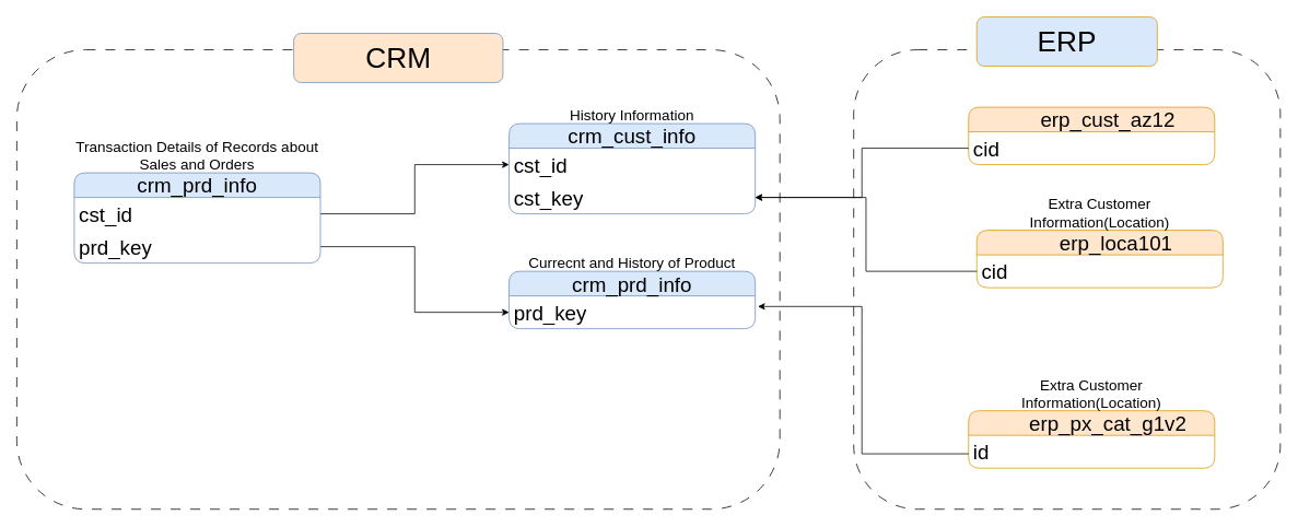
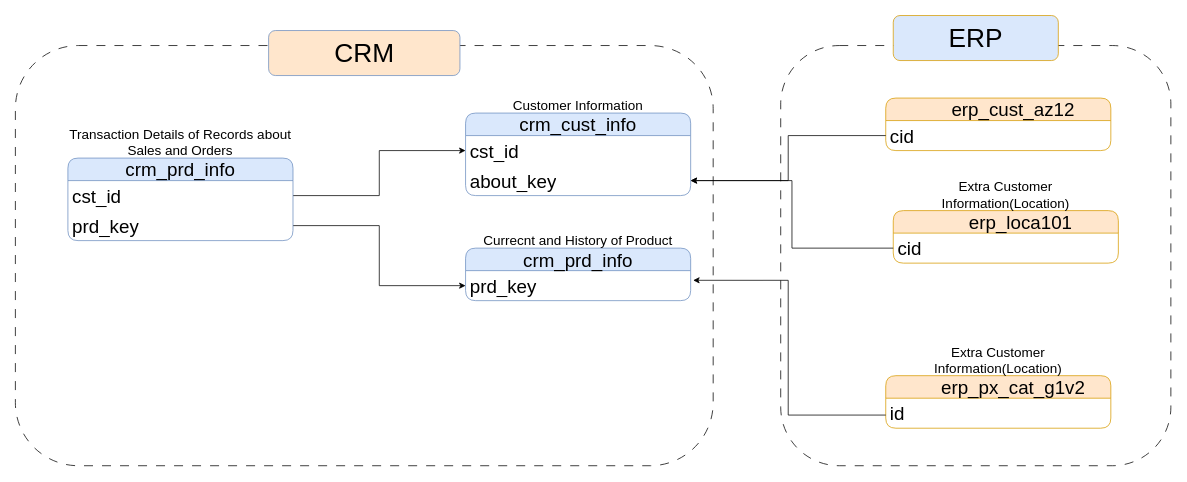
  <mxCell id="0" />
  <mxCell id="1" parent="0" />
  <mxCell id="2" value="" style="group;rounded=1;" vertex="1" connectable="0" parent="1"><mxGeometry x="620" y="120" width="300" height="100" as="geometry" /></mxCell>
  <mxCell id="3" value="crm_cust_info" style="swimlane;fontStyle=0;childLayout=stackLayout;horizontal=1;startSize=30;horizontalStack=0;resizeParent=1;resizeParentMax=0;resizeLast=0;collapsible=1;marginBottom=0;whiteSpace=wrap;html=1;rounded=1;fillColor=#dae8fc;strokeColor=#6c8ebf;fontSize=25;" vertex="1" parent="2"><mxGeometry y="30" width="300" height="110" as="geometry" /></mxCell>
  <mxCell id="4" value="cst_id" style="text;strokeColor=none;fillColor=none;align=left;verticalAlign=middle;spacingLeft=4;spacingRight=4;overflow=hidden;points=[[0,0.5],[1,0.5]];portConstraint=eastwest;rotatable=0;whiteSpace=wrap;html=1;fontSize=25;rounded=1;" vertex="1" parent="3"><mxGeometry y="30" width="300" height="40" as="geometry" /></mxCell>
- <mxCell id="5" value="cst_key" style="text;strokeColor=none;fillColor=none;align=left;verticalAlign=middle;spacingLeft=4;spacingRight=4;overflow=hidden;points=[[0,0.5],[1,0.5]];portConstraint=eastwest;rotatable=0;whiteSpace=wrap;html=1;fontSize=25;rounded=1;" vertex="1" parent="3"><mxGeometry y="70" width="300" height="40" as="geometry" /></mxCell>
- <mxCell id="6" value="&lt;font style=&quot;font-size: 18px;&quot;&gt;History Information&lt;/font&gt;" style="text;html=1;align=center;verticalAlign=middle;whiteSpace=wrap;rounded=1;" vertex="1" parent="2"><mxGeometry width="300" height="40" as="geometry" /></mxCell>
+ <mxCell id="5" value="about_key" style="text;strokeColor=none;fillColor=none;align=left;verticalAlign=middle;spacingLeft=4;spacingRight=4;overflow=hidden;points=[[0,0.5],[1,0.5]];portConstraint=eastwest;rotatable=0;whiteSpace=wrap;html=1;fontSize=25;rounded=1;" vertex="1" parent="3"><mxGeometry y="70" width="300" height="40" as="geometry" /></mxCell>
+ <mxCell id="6" value="&lt;font style=&quot;font-size: 18px;&quot;&gt;Customer Information&lt;/font&gt;" style="text;html=1;align=center;verticalAlign=middle;whiteSpace=wrap;rounded=1;" vertex="1" parent="2"><mxGeometry width="300" height="40" as="geometry" /></mxCell>
  <mxCell id="7" value="" style="group;rounded=1;" vertex="1" connectable="0" parent="1"><mxGeometry x="620" y="300" width="300" height="100" as="geometry" /></mxCell>
  <mxCell id="8" value="crm_prd_info" style="swimlane;fontStyle=0;childLayout=stackLayout;horizontal=1;startSize=30;horizontalStack=0;resizeParent=1;resizeParentMax=0;resizeLast=0;collapsible=1;marginBottom=0;whiteSpace=wrap;html=1;rounded=1;fillColor=#dae8fc;strokeColor=#6c8ebf;fontSize=25;" vertex="1" parent="7"><mxGeometry y="30" width="300" height="70" as="geometry" /></mxCell>
  <mxCell id="9" value="prd_key" style="text;strokeColor=none;fillColor=none;align=left;verticalAlign=middle;spacingLeft=4;spacingRight=4;overflow=hidden;points=[[0,0.5],[1,0.5]];portConstraint=eastwest;rotatable=0;whiteSpace=wrap;html=1;fontSize=25;rounded=1;" vertex="1" parent="8"><mxGeometry y="30" width="300" height="40" as="geometry" /></mxCell>
  <mxCell id="10" value="&lt;font style=&quot;font-size: 18px;&quot;&gt;Currecnt and History of Product&lt;/font&gt;" style="text;html=1;align=center;verticalAlign=middle;whiteSpace=wrap;rounded=1;" vertex="1" parent="7"><mxGeometry width="300" height="40" as="geometry" /></mxCell>
  <mxCell id="11" style="edgeStyle=orthogonalEdgeStyle;rounded=0;orthogonalLoop=1;jettySize=auto;html=1;entryX=0;entryY=0.5;entryDx=0;entryDy=0;" edge="1" parent="1" source="15" target="4"><mxGeometry relative="1" as="geometry" /></mxCell>
  <mxCell id="12" style="edgeStyle=orthogonalEdgeStyle;rounded=0;orthogonalLoop=1;jettySize=auto;html=1;entryX=0;entryY=0.5;entryDx=0;entryDy=0;" edge="1" parent="1" source="16" target="9"><mxGeometry relative="1" as="geometry" /></mxCell>
  <mxCell id="13" value="" style="group" vertex="1" connectable="0" parent="1"><mxGeometry x="90" y="170" width="300" height="150" as="geometry" /></mxCell>
  <mxCell id="14" value="crm_prd_info" style="swimlane;fontStyle=0;childLayout=stackLayout;horizontal=1;startSize=30;horizontalStack=0;resizeParent=1;resizeParentMax=0;resizeLast=0;collapsible=1;marginBottom=0;whiteSpace=wrap;html=1;rounded=1;fillColor=#dae8fc;strokeColor=#6c8ebf;fontSize=25;" vertex="1" parent="13"><mxGeometry y="40" width="300" height="110" as="geometry" /></mxCell>
  <mxCell id="15" value="cst_id" style="text;strokeColor=none;fillColor=none;align=left;verticalAlign=middle;spacingLeft=4;spacingRight=4;overflow=hidden;points=[[0,0.5],[1,0.5]];portConstraint=eastwest;rotatable=0;whiteSpace=wrap;html=1;fontSize=25;rounded=1;" vertex="1" parent="14"><mxGeometry y="30" width="300" height="40" as="geometry" /></mxCell>
  <mxCell id="16" value="prd_key" style="text;strokeColor=none;fillColor=none;align=left;verticalAlign=middle;spacingLeft=4;spacingRight=4;overflow=hidden;points=[[0,0.5],[1,0.5]];portConstraint=eastwest;rotatable=0;whiteSpace=wrap;html=1;fontSize=25;rounded=1;" vertex="1" parent="14"><mxGeometry y="70" width="300" height="40" as="geometry" /></mxCell>
  <mxCell id="17" value="&lt;font style=&quot;font-size: 18px;&quot;&gt;Transaction Details of Records about Sales and Orders&lt;/font&gt;" style="text;html=1;align=center;verticalAlign=middle;whiteSpace=wrap;rounded=1;" vertex="1" parent="13"><mxGeometry width="300" height="40" as="geometry" /></mxCell>
  <mxCell id="18" value="" style="group" vertex="1" connectable="0" parent="1"><mxGeometry x="1180" y="90" width="300" height="110" as="geometry" /></mxCell>
  <mxCell id="19" value="&lt;blockquote style=&quot;margin: 0 0 0 40px; border: none; padding: 0px;&quot;&gt;erp_cust_az12&lt;/blockquote&gt;" style="swimlane;fontStyle=0;childLayout=stackLayout;horizontal=1;startSize=30;horizontalStack=0;resizeParent=1;resizeParentMax=0;resizeLast=0;collapsible=1;marginBottom=0;whiteSpace=wrap;html=1;rounded=1;fillColor=#ffe6cc;strokeColor=#d79b00;fontSize=25;" vertex="1" parent="18"><mxGeometry y="40" width="300" height="70" as="geometry" /></mxCell>
  <mxCell id="20" value="cid" style="text;strokeColor=none;fillColor=none;align=left;verticalAlign=middle;spacingLeft=4;spacingRight=4;overflow=hidden;points=[[0,0.5],[1,0.5]];portConstraint=eastwest;rotatable=0;whiteSpace=wrap;html=1;fontSize=25;rounded=1;" vertex="1" parent="19"><mxGeometry y="30" width="300" height="40" as="geometry" /></mxCell>
  <mxCell id="21" value="" style="group" vertex="1" connectable="0" parent="1"><mxGeometry x="1190" y="240" width="370" height="380" as="geometry" /></mxCell>
  <mxCell id="22" value="&lt;blockquote style=&quot;margin: 0 0 0 40px; border: none; padding: 0px;&quot;&gt;erp_loca101&lt;/blockquote&gt;" style="swimlane;fontStyle=0;childLayout=stackLayout;horizontal=1;startSize=30;horizontalStack=0;resizeParent=1;resizeParentMax=0;resizeLast=0;collapsible=1;marginBottom=0;whiteSpace=wrap;html=1;rounded=1;fillColor=#ffe6cc;strokeColor=#d79b00;fontSize=25;" vertex="1" parent="21"><mxGeometry y="40" width="300" height="70" as="geometry" /></mxCell>
  <mxCell id="23" value="cid" style="text;strokeColor=none;fillColor=none;align=left;verticalAlign=middle;spacingLeft=4;spacingRight=4;overflow=hidden;points=[[0,0.5],[1,0.5]];portConstraint=eastwest;rotatable=0;whiteSpace=wrap;html=1;fontSize=25;rounded=1;" vertex="1" parent="22"><mxGeometry y="30" width="300" height="40" as="geometry" /></mxCell>
  <mxCell id="24" value="&lt;span style=&quot;font-size: 18px;&quot;&gt;Extra Customer Information(Location)&lt;/span&gt;" style="text;html=1;align=center;verticalAlign=middle;whiteSpace=wrap;rounded=1;" vertex="1" parent="21"><mxGeometry width="300" height="40" as="geometry" /></mxCell>
  <mxCell id="25" value="" style="rounded=1;whiteSpace=wrap;html=1;fillColor=none;dashed=1;dashPattern=12 12;" vertex="1" parent="21"><mxGeometry x="-150" y="-180" width="520" height="560" as="geometry" /></mxCell>
  <mxCell id="26" value="&lt;font style=&quot;font-size: 35px;&quot;&gt;ERP&lt;/font&gt;" style="rounded=1;whiteSpace=wrap;html=1;fillColor=#dae8fc;strokeColor=#d79b00;" vertex="1" parent="21"><mxGeometry y="-220" width="220" height="60" as="geometry" /></mxCell>
  <mxCell id="27" value="" style="group" vertex="1" connectable="0" parent="1"><mxGeometry x="1180" y="460" width="300" height="110" as="geometry" /></mxCell>
  <mxCell id="28" value="&lt;blockquote style=&quot;margin: 0 0 0 40px; border: none; padding: 0px;&quot;&gt;erp_px_cat_g1v2&lt;/blockquote&gt;" style="swimlane;fontStyle=0;childLayout=stackLayout;horizontal=1;startSize=30;horizontalStack=0;resizeParent=1;resizeParentMax=0;resizeLast=0;collapsible=1;marginBottom=0;whiteSpace=wrap;html=1;rounded=1;fillColor=#ffe6cc;strokeColor=#d79b00;fontSize=25;" vertex="1" parent="27"><mxGeometry y="40" width="300" height="70" as="geometry" /></mxCell>
  <mxCell id="29" value="id" style="text;strokeColor=none;fillColor=none;align=left;verticalAlign=middle;spacingLeft=4;spacingRight=4;overflow=hidden;points=[[0,0.5],[1,0.5]];portConstraint=eastwest;rotatable=0;whiteSpace=wrap;html=1;fontSize=25;rounded=1;" vertex="1" parent="28"><mxGeometry y="30" width="300" height="40" as="geometry" /></mxCell>
  <mxCell id="30" value="&lt;span style=&quot;font-size: 18px;&quot;&gt;Extra Customer Information(Location)&lt;/span&gt;" style="text;html=1;align=center;verticalAlign=middle;whiteSpace=wrap;rounded=1;" vertex="1" parent="27"><mxGeometry width="300" height="40" as="geometry" /></mxCell>
  <mxCell id="31" style="edgeStyle=orthogonalEdgeStyle;rounded=0;orthogonalLoop=1;jettySize=auto;html=1;exitX=0;exitY=0.5;exitDx=0;exitDy=0;entryX=1;entryY=0.5;entryDx=0;entryDy=0;" edge="1" parent="1" source="20" target="5"><mxGeometry relative="1" as="geometry" /></mxCell>
  <mxCell id="32" style="edgeStyle=orthogonalEdgeStyle;rounded=0;orthogonalLoop=1;jettySize=auto;html=1;exitX=0;exitY=0.5;exitDx=0;exitDy=0;entryX=1;entryY=0.5;entryDx=0;entryDy=0;" edge="1" parent="1" source="23" target="5"><mxGeometry relative="1" as="geometry" /></mxCell>
  <mxCell id="33" style="edgeStyle=orthogonalEdgeStyle;rounded=0;orthogonalLoop=1;jettySize=auto;html=1;exitX=0;exitY=0.75;exitDx=0;exitDy=0;entryX=1.011;entryY=0.322;entryDx=0;entryDy=0;entryPerimeter=0;" edge="1" parent="1" source="28" target="9"><mxGeometry relative="1" as="geometry" /></mxCell>
  <mxCell id="34" value="" style="rounded=1;whiteSpace=wrap;html=1;fillColor=none;dashed=1;dashPattern=12 12;" vertex="1" parent="1"><mxGeometry x="20" y="60" width="930" height="560" as="geometry" /></mxCell>
  <mxCell id="35" value="&lt;font style=&quot;font-size: 35px;&quot;&gt;CRM&lt;/font&gt;" style="rounded=1;whiteSpace=wrap;html=1;fillColor=#ffe6cc;strokeColor=#6c8ebf;" vertex="1" parent="1"><mxGeometry x="357.5" y="40" width="255" height="60" as="geometry" /></mxCell>
